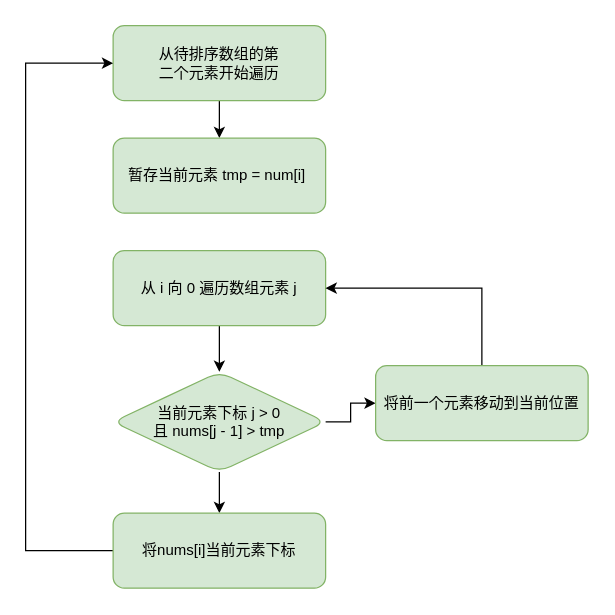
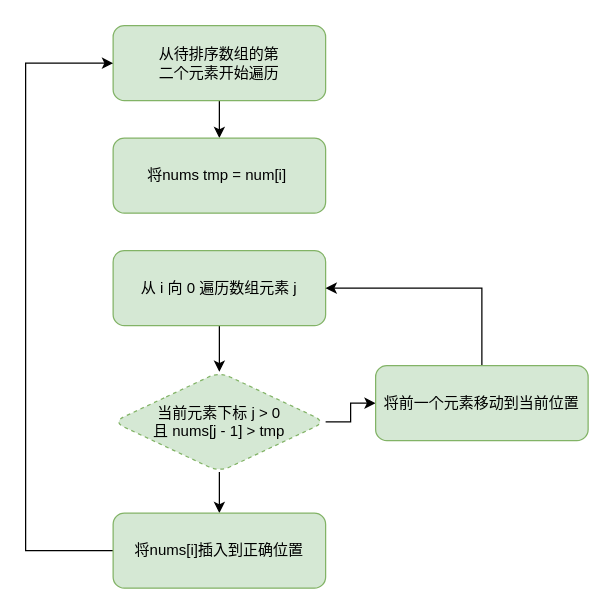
  <mxCell id="0" />
  <mxCell id="1" parent="0" />
  <mxCell id="2" style="edgeStyle=orthogonalEdgeStyle;rounded=0;orthogonalLoop=1;jettySize=auto;html=1;exitX=0.5;exitY=1;exitDx=0;exitDy=0;entryX=0.5;entryY=0;entryDx=0;entryDy=0;" edge="1" parent="1" source="3" target="4"><mxGeometry relative="1" as="geometry" /></mxCell>
  <mxCell id="3" value="从待排序数组的第&lt;br&gt;二个元素开始遍历" style="rounded=1;whiteSpace=wrap;html=1;fillColor=#d5e8d4;strokeColor=#82b366;" vertex="1" parent="1"><mxGeometry x="90" y="20" width="170" height="60" as="geometry" /></mxCell>
- <mxCell id="4" value="暂存当前元素 tmp = num[i]&amp;nbsp;" style="rounded=1;whiteSpace=wrap;html=1;fillColor=#d5e8d4;strokeColor=#82b366;" vertex="1" parent="1"><mxGeometry x="90" y="110" width="170" height="60" as="geometry" /></mxCell>
+ <mxCell id="4" value="将nums tmp = num[i]&amp;nbsp;" style="rounded=1;whiteSpace=wrap;html=1;fillColor=#d5e8d4;strokeColor=#82b366;" vertex="1" parent="1"><mxGeometry x="90" y="110" width="170" height="60" as="geometry" /></mxCell>
  <mxCell id="5" style="edgeStyle=orthogonalEdgeStyle;rounded=0;orthogonalLoop=1;jettySize=auto;html=1;exitX=0.5;exitY=1;exitDx=0;exitDy=0;entryX=0.5;entryY=0;entryDx=0;entryDy=0;" edge="1" parent="1" source="6" target="9"><mxGeometry relative="1" as="geometry" /></mxCell>
  <mxCell id="6" value="从 i 向 0 遍历数组元素 j" style="rounded=1;whiteSpace=wrap;html=1;fillColor=#d5e8d4;strokeColor=#82b366;" vertex="1" parent="1"><mxGeometry x="90" y="200" width="170" height="60" as="geometry" /></mxCell>
  <mxCell id="7" style="edgeStyle=orthogonalEdgeStyle;rounded=0;orthogonalLoop=1;jettySize=auto;html=1;exitX=1;exitY=0.5;exitDx=0;exitDy=0;entryX=0;entryY=0.5;entryDx=0;entryDy=0;" edge="1" parent="1" source="9" target="11"><mxGeometry relative="1" as="geometry" /></mxCell>
  <mxCell id="8" style="edgeStyle=orthogonalEdgeStyle;rounded=0;orthogonalLoop=1;jettySize=auto;html=1;exitX=0.5;exitY=1;exitDx=0;exitDy=0;entryX=0.5;entryY=0;entryDx=0;entryDy=0;" edge="1" parent="1" source="9" target="13"><mxGeometry relative="1" as="geometry" /></mxCell>
- <mxCell id="9" value="当前元素下标 j &amp;gt; 0&lt;br&gt;且 nums[j - 1] &amp;gt; tmp" style="rhombus;whiteSpace=wrap;html=1;fillColor=#d5e8d4;strokeColor=#82b366;rounded=1;" vertex="1" parent="1"><mxGeometry x="90" y="297" width="170" height="80" as="geometry" /></mxCell>
+ <mxCell id="9" value="当前元素下标 j &amp;gt; 0&lt;br&gt;且 nums[j - 1] &amp;gt; tmp" style="rhombus;whiteSpace=wrap;html=1;fillColor=#d5e8d4;strokeColor=#82b366;rounded=1;dashed=1;" vertex="1" parent="1"><mxGeometry x="90" y="297" width="170" height="80" as="geometry" /></mxCell>
  <mxCell id="10" style="edgeStyle=orthogonalEdgeStyle;rounded=0;orthogonalLoop=1;jettySize=auto;html=1;exitX=0.5;exitY=0;exitDx=0;exitDy=0;entryX=1;entryY=0.5;entryDx=0;entryDy=0;" edge="1" parent="1" source="11" target="6"><mxGeometry relative="1" as="geometry" /></mxCell>
  <mxCell id="11" value="将前一个元素移动到当前位置" style="rounded=1;whiteSpace=wrap;html=1;fillColor=#d5e8d4;strokeColor=#82b366;" vertex="1" parent="1"><mxGeometry x="300" y="292" width="170" height="60" as="geometry" /></mxCell>
  <mxCell id="12" style="edgeStyle=orthogonalEdgeStyle;rounded=0;orthogonalLoop=1;jettySize=auto;html=1;exitX=0;exitY=0.5;exitDx=0;exitDy=0;entryX=0;entryY=0.5;entryDx=0;entryDy=0;" edge="1" parent="1" source="13" target="3"><mxGeometry relative="1" as="geometry"><Array as="points"><mxPoint x="20" y="440" /><mxPoint x="20" y="50" /></Array></mxGeometry></mxCell>
- <mxCell id="13" value="将nums[i]当前元素下标" style="rounded=1;whiteSpace=wrap;html=1;fillColor=#d5e8d4;strokeColor=#82b366;" vertex="1" parent="1"><mxGeometry x="90" y="410" width="170" height="60" as="geometry" /></mxCell>
+ <mxCell id="13" value="将nums[i]插入到正确位置" style="rounded=1;whiteSpace=wrap;html=1;fillColor=#d5e8d4;strokeColor=#82b366;" vertex="1" parent="1"><mxGeometry x="90" y="410" width="170" height="60" as="geometry" /></mxCell>
